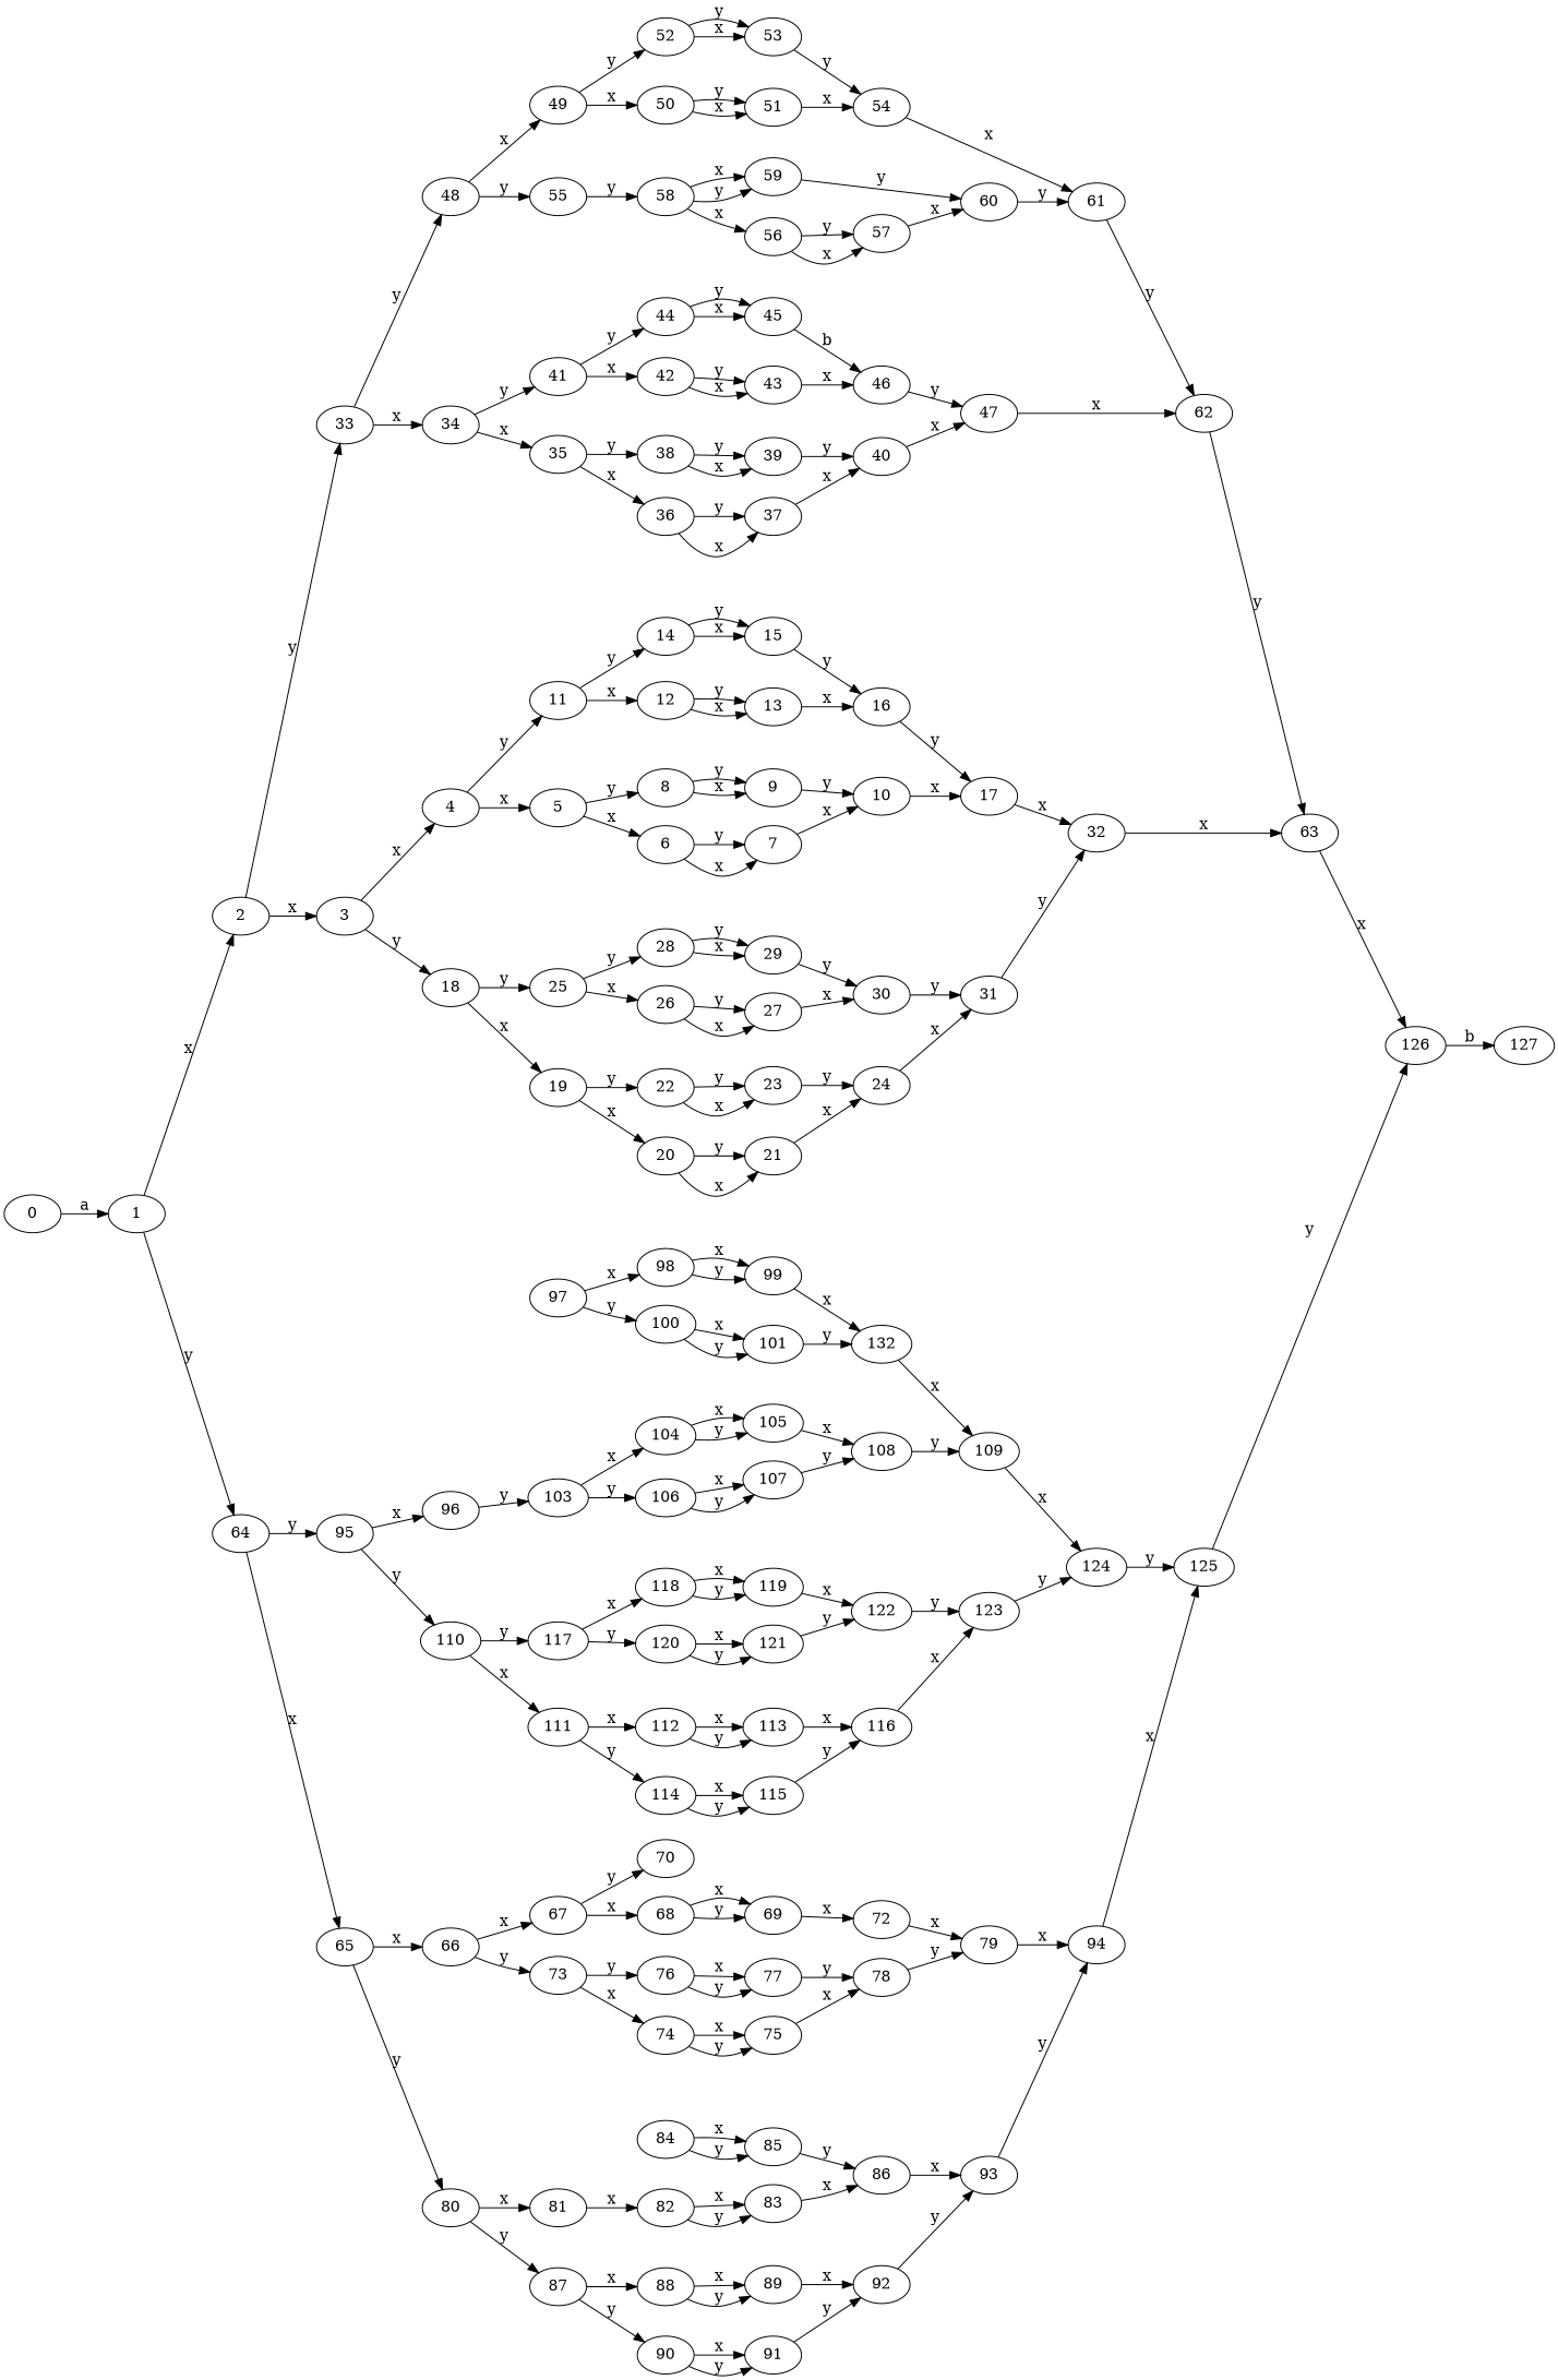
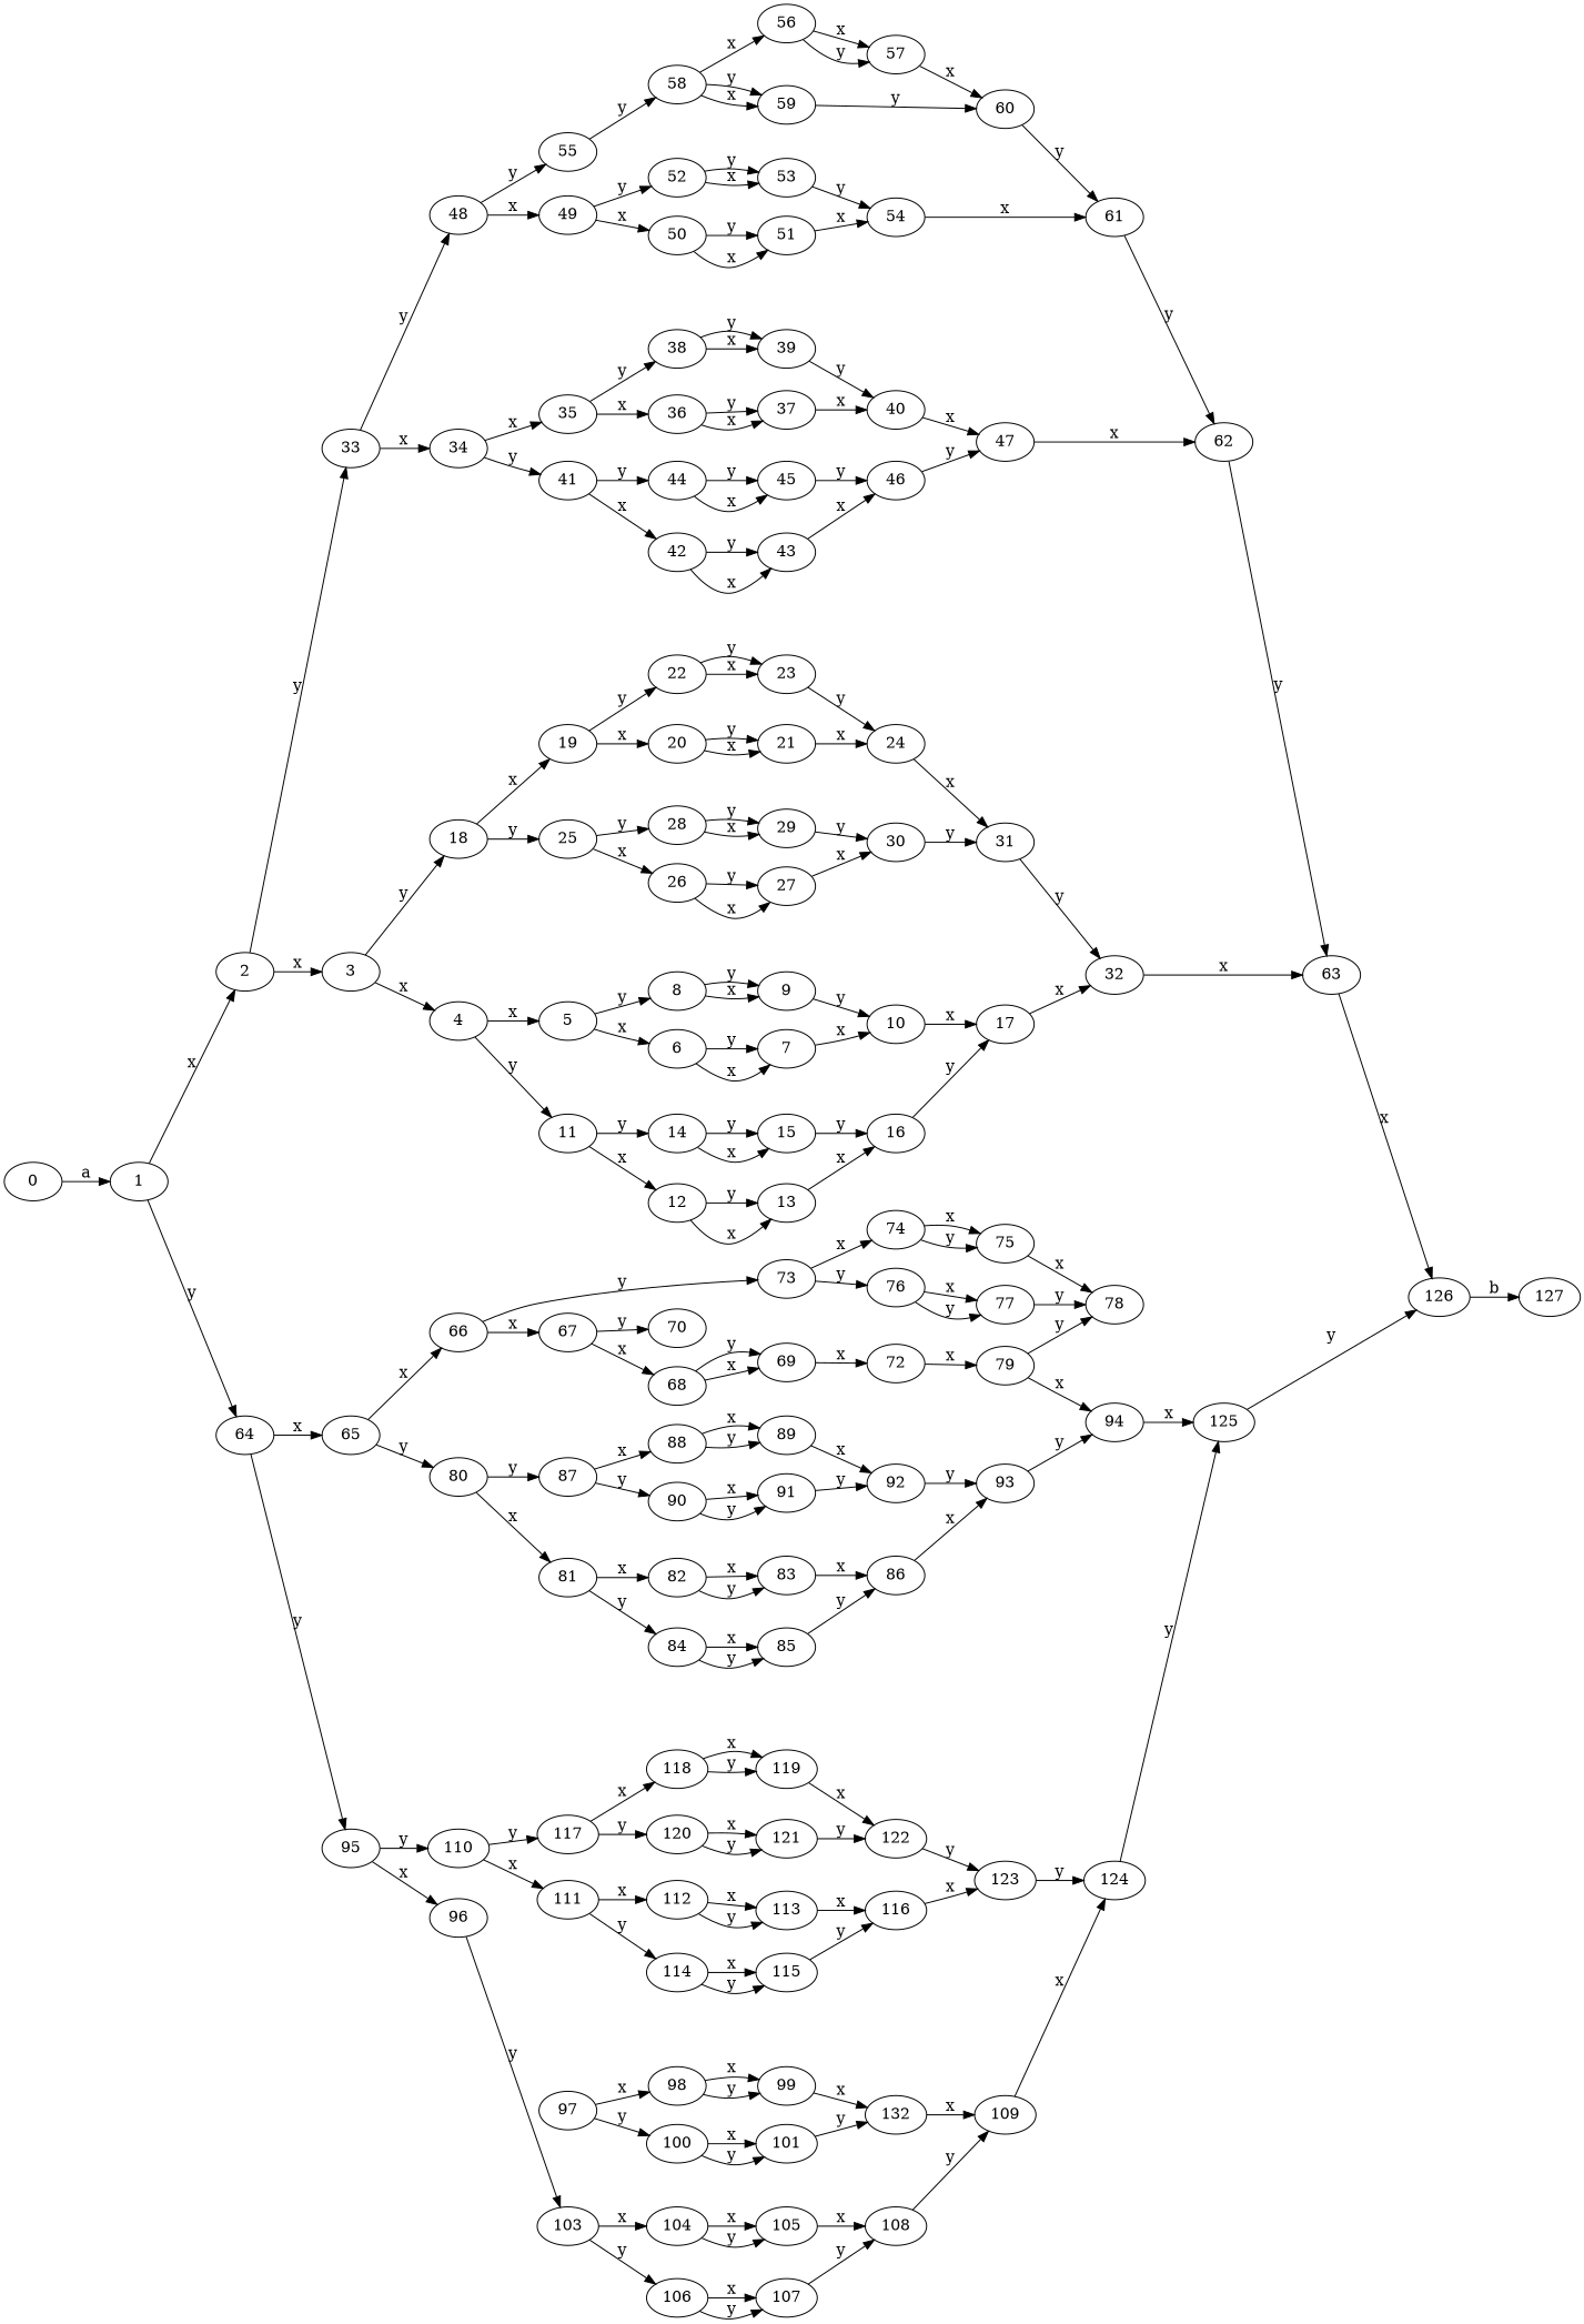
  digraph {
    rankdir=LR
    0
    1
    2
    64
    3
    33
    65
    95
    4
    18
    34
    48
    5
    11
    19
    25
    6
    8
    12
    14
    7
    9
    10
    17
    32
    13
    15
    16
    63
    20
    22
    26
    28
    21
    23
    24
    31
    27
    29
    30
    126
    35
    41
    49
    55
    36
    38
    42
    44
    37
    39
    40
    47
    62
    43
    45
    46
    50
    52
    58
    51
    53
    54
    61
    56
    57
    59
    60
    127
    66
    80
    96
    110
    67
    73
    81
    87
    68
    70
    74
    76
    69
    72
    79
    94
    75
    77
    78
    125
    82
    84
    88
    90
    83
    85
    86
    93
    89
    91
    92
    103
    111
    117
    97
    98
    100
    104
    106
    99
    101
    n111 [label=132]
    109
    124
    105
    107
    108
    112
    114
    118
    120
    113
    115
    116
    123
    119
    121
    122
    0 -> 1 [label=a]
    1 -> 2 [label=x]
    1 -> 64 [label=y]
    2 -> 3 [label=x]
    2 -> 33 [label=y]
    64 -> 65 [label=x]
    64 -> 95 [label=y]
    3 -> 4 [label=x]
    3 -> 18 [label=y]
    33 -> 34 [label=x]
    33 -> 48 [label=y]
    65 -> 66 [label=x]
    65 -> 80 [label=y]
    95 -> 96 [label=x]
    95 -> 110 [label=y]
    4 -> 5 [label=x]
    4 -> 11 [label=y]
    18 -> 19 [label=x]
    18 -> 25 [label=y]
    34 -> 35 [label=x]
    34 -> 41 [label=y]
    48 -> 49 [label=x]
    48 -> 55 [label=y]
    5 -> 6 [label=x]
    5 -> 8 [label=y]
    11 -> 12 [label=x]
    11 -> 14 [label=y]
    19 -> 20 [label=x]
    19 -> 22 [label=y]
    25 -> 26 [label=x]
    25 -> 28 [label=y]
    6 -> 7 [label=x]
    6 -> 7 [label=y]
    8 -> 9 [label=x]
    8 -> 9 [label=y]
    12 -> 13 [label=x]
    12 -> 13 [label=y]
    14 -> 15 [label=x]
    14 -> 15 [label=y]
    7 -> 10 [label=x]
    9 -> 10 [label=y]
    10 -> 17 [label=x]
    17 -> 32 [label=x]
    32 -> 63 [label=x]
    13 -> 16 [label=x]
    15 -> 16 [label=y]
    16 -> 17 [label=y]
    63 -> 126 [label=x]
    20 -> 21 [label=x]
    20 -> 21 [label=y]
    22 -> 23 [label=x]
    22 -> 23 [label=y]
    26 -> 27 [label=x]
    26 -> 27 [label=y]
    28 -> 29 [label=x]
    28 -> 29 [label=y]
    21 -> 24 [label=x]
    23 -> 24 [label=y]
    24 -> 31 [label=x]
    31 -> 32 [label=y]
    27 -> 30 [label=x]
    29 -> 30 [label=y]
    30 -> 31 [label=y]
    126 -> 127 [label=b]
    35 -> 36 [label=x]
    35 -> 38 [label=y]
    41 -> 42 [label=x]
    41 -> 44 [label=y]
    49 -> 50 [label=x]
    49 -> 52 [label=y]
    55 -> 58 [label=y]
    36 -> 37 [label=x]
    36 -> 37 [label=y]
    38 -> 39 [label=x]
    38 -> 39 [label=y]
    42 -> 43 [label=x]
    42 -> 43 [label=y]
    44 -> 45 [label=x]
    44 -> 45 [label=y]
    37 -> 40 [label=x]
    39 -> 40 [label=y]
    40 -> 47 [label=x]
    47 -> 62 [label=x]
    62 -> 63 [label=y]
    43 -> 46 [label=x]
-   45 -> 46 [label=b]
+   45 -> 46 [label=y]
    46 -> 47 [label=y]
    50 -> 51 [label=x]
    50 -> 51 [label=y]
    52 -> 53 [label=x]
    52 -> 53 [label=y]
    58 -> 56 [label=x]
    58 -> 59 [label=x]
    58 -> 59 [label=y]
    51 -> 54 [label=x]
    53 -> 54 [label=y]
    54 -> 61 [label=x]
    61 -> 62 [label=y]
    56 -> 57 [label=x]
    56 -> 57 [label=y]
    57 -> 60 [label=x]
    59 -> 60 [label=y]
    60 -> 61 [label=y]
    66 -> 67 [label=x]
    66 -> 73 [label=y]
    80 -> 81 [label=x]
    80 -> 87 [label=y]
    96 -> 103 [label=y]
    110 -> 111 [label=x]
    110 -> 117 [label=y]
    67 -> 68 [label=x]
    67 -> 70 [label=y]
    73 -> 74 [label=x]
    73 -> 76 [label=y]
    81 -> 82 [label=x]
+   81 -> 84 [label=y]
    87 -> 88 [label=x]
    87 -> 90 [label=y]
    68 -> 69 [label=x]
    68 -> 69 [label=y]
    74 -> 75 [label=x]
    74 -> 75 [label=y]
    76 -> 77 [label=x]
    76 -> 77 [label=y]
    69 -> 72 [label=x]
    72 -> 79 [label=x]
    79 -> 94 [label=x]
    94 -> 125 [label=x]
    75 -> 78 [label=x]
    77 -> 78 [label=y]
-   78 -> 79 [label=y]
+   79 -> 78 [label=y]
    125 -> 126 [label=y]
    82 -> 83 [label=x]
    82 -> 83 [label=y]
    84 -> 85 [label=x]
    84 -> 85 [label=y]
    88 -> 89 [label=x]
    88 -> 89 [label=y]
    90 -> 91 [label=x]
    90 -> 91 [label=y]
    83 -> 86 [label=x]
    85 -> 86 [label=y]
    86 -> 93 [label=x]
    93 -> 94 [label=y]
    89 -> 92 [label=x]
    91 -> 92 [label=y]
    92 -> 93 [label=y]
    103 -> 104 [label=x]
    103 -> 106 [label=y]
    111 -> 112 [label=x]
    111 -> 114 [label=y]
    117 -> 118 [label=x]
    117 -> 120 [label=y]
    97 -> 98 [label=x]
    97 -> 100 [label=y]
    98 -> 99 [label=x]
    98 -> 99 [label=y]
    100 -> 101 [label=x]
    100 -> 101 [label=y]
    104 -> 105 [label=x]
    104 -> 105 [label=y]
    106 -> 107 [label=x]
    106 -> 107 [label=y]
    99 -> n111 [label=x]
    101 -> n111 [label=y]
    n111 -> 109 [label=x]
    109 -> 124 [label=x]
    124 -> 125 [label=y]
    105 -> 108 [label=x]
    107 -> 108 [label=y]
    108 -> 109 [label=y]
    112 -> 113 [label=x]
    112 -> 113 [label=y]
    114 -> 115 [label=x]
    114 -> 115 [label=y]
    118 -> 119 [label=x]
    118 -> 119 [label=y]
    120 -> 121 [label=x]
    120 -> 121 [label=y]
    113 -> 116 [label=x]
    115 -> 116 [label=y]
    116 -> 123 [label=x]
    123 -> 124 [label=y]
    119 -> 122 [label=x]
    121 -> 122 [label=y]
    122 -> 123 [label=y]
  }
